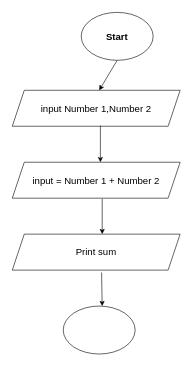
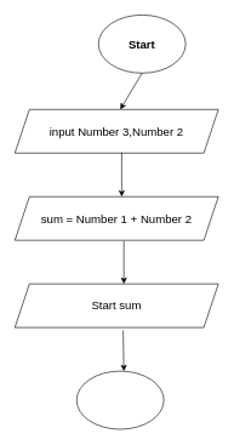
  <mxCell id="0" />
  <mxCell id="1" parent="0" />
  <mxCell id="2" value="Start" style="ellipse;whiteSpace=wrap;html=1;fontSize=16;fontStyle=1" vertex="1" parent="1"><mxGeometry x="135" y="20" width="120" height="80" as="geometry" /></mxCell>
  <mxCell id="3" value="" style="endArrow=classic;html=1;rounded=0;fontSize=16;exitX=0.5;exitY=1;exitDx=0;exitDy=0;" edge="1" parent="1" source="2"><mxGeometry width="50" height="50" relative="1" as="geometry"><mxPoint x="150" y="170" as="sourcePoint" /><mxPoint x="165" y="150" as="targetPoint" /></mxGeometry></mxCell>
- <mxCell id="4" value="input Number 1,Number 2" style="shape=parallelogram;perimeter=parallelogramPerimeter;whiteSpace=wrap;html=1;fixedSize=1;fontSize=16;" vertex="1" parent="1"><mxGeometry x="20" y="150" width="280" height="60" as="geometry" /></mxCell>
+ <mxCell id="4" value="input Number 3,Number 2" style="shape=parallelogram;perimeter=parallelogramPerimeter;whiteSpace=wrap;html=1;fixedSize=1;fontSize=16;" vertex="1" parent="1"><mxGeometry x="20" y="150" width="280" height="60" as="geometry" /></mxCell>
  <mxCell id="5" value="" style="endArrow=classic;html=1;rounded=0;fontSize=16;exitX=0.525;exitY=0.983;exitDx=0;exitDy=0;exitPerimeter=0;" edge="1" parent="1" source="4"><mxGeometry width="50" height="50" relative="1" as="geometry"><mxPoint x="160" y="210" as="sourcePoint" /><mxPoint x="167" y="270" as="targetPoint" /></mxGeometry></mxCell>
- <mxCell id="6" value="input = Number 1 + Number 2" style="shape=parallelogram;perimeter=parallelogramPerimeter;whiteSpace=wrap;html=1;fixedSize=1;fontSize=16;" vertex="1" parent="1"><mxGeometry x="20" y="270" width="280" height="60" as="geometry" /></mxCell>
+ <mxCell id="6" value="sum = Number 1 + Number 2" style="shape=parallelogram;perimeter=parallelogramPerimeter;whiteSpace=wrap;html=1;fixedSize=1;fontSize=16;" vertex="1" parent="1"><mxGeometry x="20" y="270" width="280" height="60" as="geometry" /></mxCell>
  <mxCell id="7" value="" style="endArrow=classic;html=1;rounded=0;fontSize=16;exitX=0.536;exitY=1.017;exitDx=0;exitDy=0;exitPerimeter=0;" edge="1" parent="1" source="6"><mxGeometry width="50" height="50" relative="1" as="geometry"><mxPoint x="120" y="410" as="sourcePoint" /><mxPoint x="170" y="390" as="targetPoint" /><Array as="points"><mxPoint x="170" y="340" /></Array></mxGeometry></mxCell>
- <mxCell id="8" value="Print sum" style="shape=parallelogram;perimeter=parallelogramPerimeter;whiteSpace=wrap;html=1;fixedSize=1;fontSize=16;" vertex="1" parent="1"><mxGeometry x="20" y="390" width="280" height="60" as="geometry" /></mxCell>
+ <mxCell id="8" value="Start sum" style="shape=parallelogram;perimeter=parallelogramPerimeter;whiteSpace=wrap;html=1;fixedSize=1;fontSize=16;" vertex="1" parent="1"><mxGeometry x="20" y="390" width="280" height="60" as="geometry" /></mxCell>
  <mxCell id="9" value="" style="endArrow=classic;html=1;rounded=0;fontSize=16;exitX=0.532;exitY=1.067;exitDx=0;exitDy=0;exitPerimeter=0;" edge="1" parent="1" source="8"><mxGeometry width="50" height="50" relative="1" as="geometry"><mxPoint x="140" y="560" as="sourcePoint" /><mxPoint x="170" y="510" as="targetPoint" /></mxGeometry></mxCell>
  <mxCell id="10" value="" style="ellipse;whiteSpace=wrap;html=1;fontSize=16;fontStyle=1" vertex="1" parent="1"><mxGeometry x="105" y="510" width="120" height="80" as="geometry" /></mxCell>
